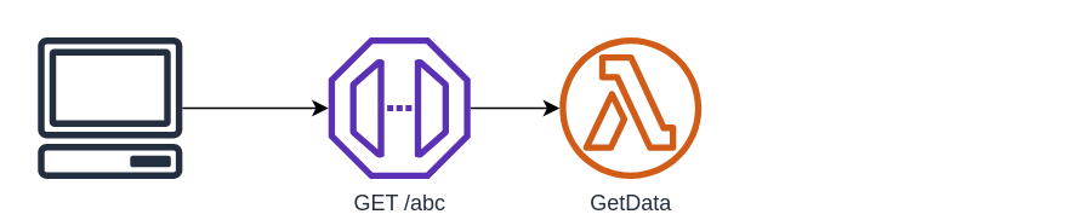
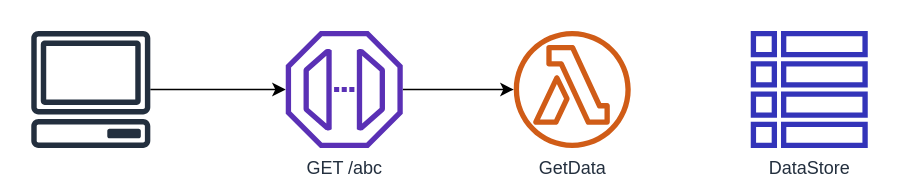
  <mxCell id="0" />
  <mxCell id="1" parent="0" />
- <mxCell id="2" value="GetData" style="outlineConnect=0;fontColor=#232F3E;gradientColor=none;fillColor=#D05C17;strokeColor=none;dashed=0;verticalLabelPosition=bottom;verticalAlign=top;align=center;html=1;fontSize=12;fontStyle=0;aspect=fixed;pointerEvents=1;shape=mxgraph.aws4.lambda_function;" vertex="1" parent="1"><mxGeometry x="307" y="20" width="78" height="78" as="geometry" /></mxCell>
+ <mxCell id="2" value="GetData" style="outlineConnect=0;fontColor=#232F3E;gradientColor=none;fillColor=#D05C17;strokeColor=none;dashed=0;verticalLabelPosition=bottom;verticalAlign=top;align=center;html=1;fontSize=12;fontStyle=0;aspect=fixed;pointerEvents=1;shape=mxgraph.aws4.lambda_function;" vertex="1" parent="1"><mxGeometry x="342" y="20" width="78" height="78" as="geometry" /></mxCell>
  <mxCell id="3" style="edgeStyle=orthogonalEdgeStyle;rounded=0;orthogonalLoop=1;jettySize=auto;html=1;" edge="1" parent="1" source="4" target="6"><mxGeometry relative="1" as="geometry" /></mxCell>
  <mxCell id="4" value="" style="outlineConnect=0;fontColor=#232F3E;gradientColor=none;fillColor=#232F3E;strokeColor=none;dashed=0;verticalLabelPosition=bottom;verticalAlign=top;align=center;html=1;fontSize=12;fontStyle=0;aspect=fixed;pointerEvents=1;shape=mxgraph.aws4.client;" vertex="1" parent="1"><mxGeometry x="20" y="20" width="80.06" height="78" as="geometry" /></mxCell>
  <mxCell id="5" style="edgeStyle=orthogonalEdgeStyle;rounded=0;orthogonalLoop=1;jettySize=auto;html=1;" edge="1" parent="1" source="6" target="2"><mxGeometry relative="1" as="geometry" /></mxCell>
- <mxCell id="6" value="GET /abc" style="outlineConnect=0;fontColor=#232F3E;gradientColor=none;fillColor=#5A30B5;strokeColor=none;dashed=0;verticalLabelPosition=bottom;verticalAlign=top;align=center;html=1;fontSize=12;fontStyle=0;aspect=fixed;pointerEvents=1;shape=mxgraph.aws4.endpoint;" vertex="1" parent="1"><mxGeometry x="180" y="20" width="78" height="78" as="geometry" /></mxCell>
+ <mxCell id="6" value="GET /abc" style="outlineConnect=0;fontColor=#232F3E;gradientColor=none;fillColor=#5A30B5;strokeColor=none;dashed=0;verticalLabelPosition=bottom;verticalAlign=top;align=center;html=1;fontSize=12;fontStyle=0;aspect=fixed;pointerEvents=1;shape=mxgraph.aws4.endpoint;" vertex="1" parent="1"><mxGeometry x="190" y="20" width="78" height="78" as="geometry" /></mxCell>
+ <mxCell id="7" value="DataStore" style="outlineConnect=0;fontColor=#232F3E;gradientColor=none;fillColor=#3334B9;strokeColor=none;dashed=0;verticalLabelPosition=bottom;verticalAlign=top;align=center;html=1;fontSize=12;fontStyle=0;aspect=fixed;pointerEvents=1;shape=mxgraph.aws4.table;" vertex="1" parent="1"><mxGeometry x="500" y="20" width="78" height="78" as="geometry" /></mxCell>
